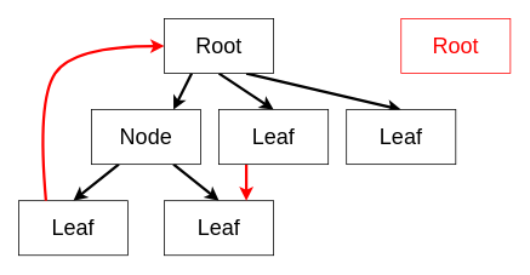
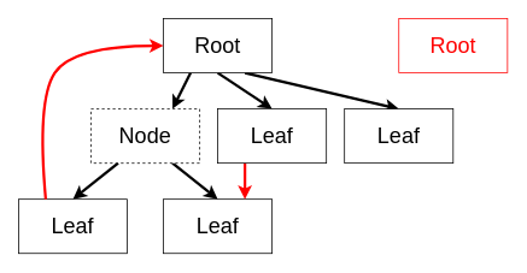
  <mxCell id="0" />
  <mxCell id="1" parent="0" />
  <mxCell id="2" style="rounded=0;orthogonalLoop=1;jettySize=auto;html=1;strokeWidth=3;exitX=0.25;exitY=1;exitDx=0;exitDy=0;entryX=0.75;entryY=0;entryDx=0;entryDy=0;" parent="1" source="5" target="8" edge="1"><mxGeometry relative="1" as="geometry"><mxPoint x="190" y="120" as="targetPoint" /></mxGeometry></mxCell>
  <mxCell id="3" style="rounded=0;orthogonalLoop=1;jettySize=auto;html=1;exitX=0.75;exitY=1;exitDx=0;exitDy=0;entryX=0.5;entryY=0;entryDx=0;entryDy=0;strokeWidth=3;" parent="1" source="5" target="11" edge="1"><mxGeometry relative="1" as="geometry" /></mxCell>
  <mxCell id="4" style="rounded=0;orthogonalLoop=1;jettySize=auto;html=1;entryX=0.5;entryY=0;entryDx=0;entryDy=0;strokeWidth=3;exitX=0.5;exitY=1;exitDx=0;exitDy=0;" parent="1" source="5" target="13" edge="1"><mxGeometry relative="1" as="geometry" /></mxCell>
  <mxCell id="5" value="&lt;font style=&quot;font-size: 24px;&quot;&gt;Root&lt;/font&gt;" style="rounded=0;whiteSpace=wrap;html=1;" parent="1" vertex="1"><mxGeometry x="180" width="120" height="60" as="geometry" y="20" /></mxCell>
  <mxCell id="6" style="rounded=0;orthogonalLoop=1;jettySize=auto;html=1;entryX=0.5;entryY=0;entryDx=0;entryDy=0;strokeWidth=3;exitX=0.25;exitY=1;exitDx=0;exitDy=0;" parent="1" source="8" target="9" edge="1"><mxGeometry relative="1" as="geometry" /></mxCell>
  <mxCell id="7" style="rounded=0;orthogonalLoop=1;jettySize=auto;html=1;entryX=0.5;entryY=0;entryDx=0;entryDy=0;strokeWidth=3;exitX=0.75;exitY=1;exitDx=0;exitDy=0;" parent="1" source="8" target="10" edge="1"><mxGeometry relative="1" as="geometry" /></mxCell>
- <mxCell id="8" value="&lt;font style=&quot;font-size: 24px;&quot;&gt;Node&lt;/font&gt;" style="rounded=0;whiteSpace=wrap;html=1;" parent="1" vertex="1"><mxGeometry x="100" y="120" width="120" height="60" as="geometry" /></mxCell>
+ <mxCell id="8" value="&lt;font style=&quot;font-size: 24px;&quot;&gt;Node&lt;/font&gt;" style="rounded=0;whiteSpace=wrap;html=1;dashed=1;" parent="1" vertex="1"><mxGeometry x="100" y="120" width="120" height="60" as="geometry" /></mxCell>
  <mxCell id="9" value="&lt;span style=&quot;font-size: 24px;&quot;&gt;Leaf&lt;/span&gt;" style="rounded=0;whiteSpace=wrap;html=1;" parent="1" vertex="1"><mxGeometry y="220" width="120" height="60" as="geometry" x="20" /></mxCell>
  <mxCell id="10" value="&lt;span style=&quot;font-size: 24px;&quot;&gt;Leaf&lt;/span&gt;" style="rounded=0;whiteSpace=wrap;html=1;" parent="1" vertex="1"><mxGeometry x="180" y="220" width="120" height="60" as="geometry" /></mxCell>
  <mxCell id="11" value="&lt;span style=&quot;font-size: 24px;&quot;&gt;Leaf&lt;/span&gt;" style="rounded=0;whiteSpace=wrap;html=1;" parent="1" vertex="1"><mxGeometry x="380" y="120" width="120" height="60" as="geometry" /></mxCell>
  <mxCell id="12" style="edgeStyle=orthogonalEdgeStyle;rounded=0;orthogonalLoop=1;jettySize=auto;html=1;exitX=0.25;exitY=1;exitDx=0;exitDy=0;entryX=0.75;entryY=0;entryDx=0;entryDy=0;strokeWidth=3;strokeColor=#FF0000;" parent="1" source="13" target="10" edge="1"><mxGeometry relative="1" as="geometry" /></mxCell>
  <mxCell id="13" value="&lt;font style=&quot;font-size: 24px;&quot;&gt;Leaf&lt;/font&gt;" style="rounded=0;whiteSpace=wrap;html=1;" parent="1" vertex="1"><mxGeometry x="240" y="120" width="120" height="60" as="geometry" /></mxCell>
  <mxCell id="14" value="" style="curved=1;endArrow=classic;html=1;rounded=0;exitX=0.25;exitY=0;exitDx=0;exitDy=0;entryX=0;entryY=0.5;entryDx=0;entryDy=0;strokeWidth=3;fillColor=#f8cecc;strokeColor=#FF0000;" parent="1" source="9" target="5" edge="1"><mxGeometry width="50" height="50" relative="1" as="geometry"><mxPoint x="50" y="120" as="sourcePoint" /><mxPoint x="100" y="70" as="targetPoint" /><Array as="points"><mxPoint x="40" y="110" /><mxPoint x="80" y="50" /></Array></mxGeometry></mxCell>
  <mxCell id="15" value="&lt;font color=&quot;#ff0000&quot; style=&quot;font-size: 24px;&quot;&gt;Root&lt;/font&gt;" style="rounded=0;whiteSpace=wrap;html=1;strokeColor=#FF0000;" parent="1" vertex="1"><mxGeometry x="440" width="120" height="60" as="geometry" y="20" /></mxCell>
